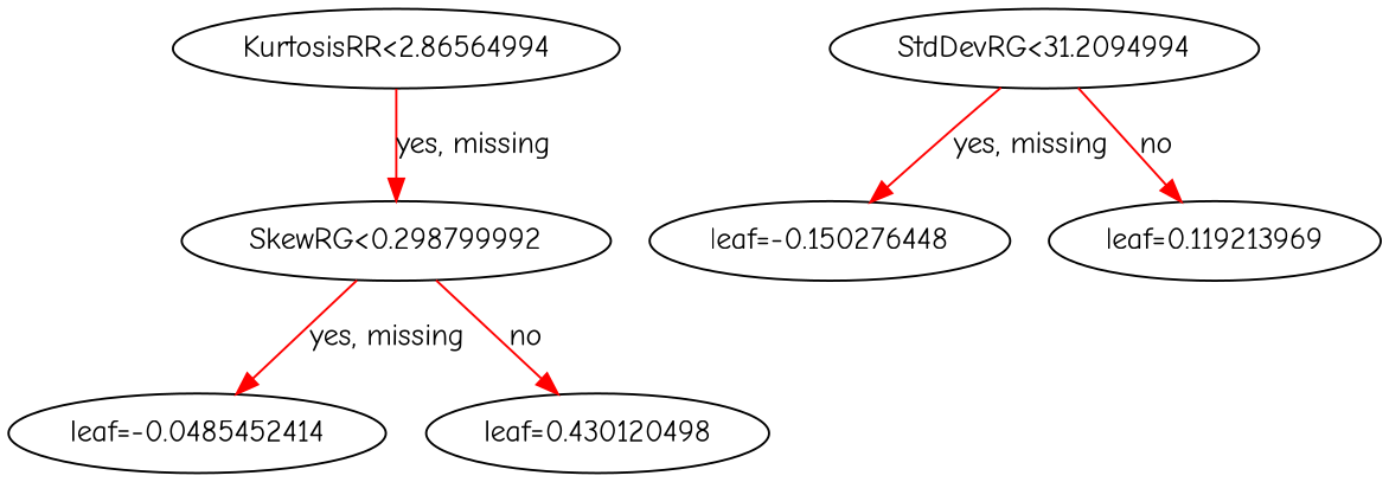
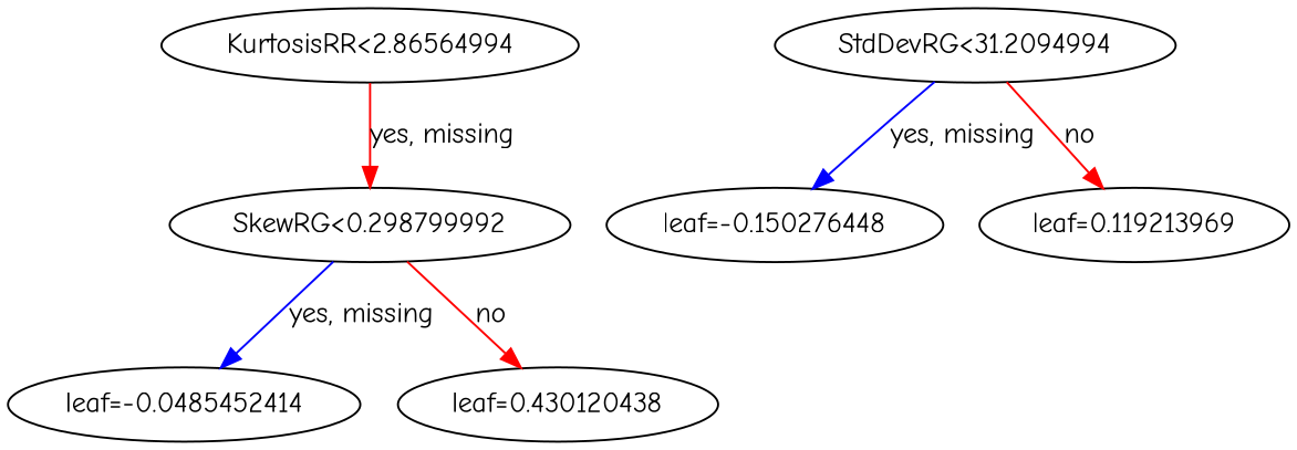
  digraph {
    fontname="Comic Neue"
    rankdir=TB
    node [fontname="Comic Neue"]
    edge [color="#FF0000" fontname="Comic Neue"]
    n1 [label="KurtosisRR<2.86564994"]
    n2 [label="SkewRG<0.298799992"]
    n3 [label="leaf=-0.0485452414"]
-   n4 [label="leaf=0.430120498"]
+   n4 [label="leaf=0.430120438"]
    n5 [label="StdDevRG<31.2094994"]
    n6 [label="leaf=-0.150276448"]
    n7 [label="leaf=0.119213969"]
    n1 -> n2 [label="yes, missing"]
-   n2 -> n3 [label="yes, missing"]
+   n2 -> n3 [color="#0000FF" label="yes, missing"]
    n2 -> n4 [label=no]
-   n5 -> n6 [label="yes, missing"]
+   n5 -> n6 [color="#0000FF" label="yes, missing"]
    n5 -> n7 [label=no]
  }
